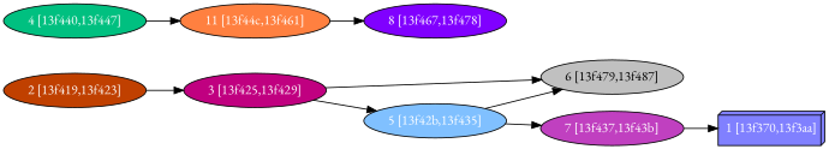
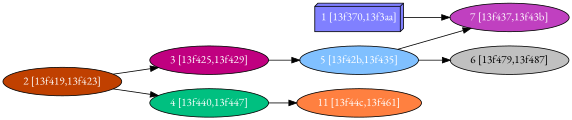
  digraph {
    fontname="EB Garamond"
    rankdir=LR
    node [fontcolor="#ffffff" fontname="EB Garamond" shape=oval style=filled]
    edge [fontname="EB Garamond"]
    n1 [fillcolor="#8080FF" label="1 [13f370,13f3aa]" shape=box3d]
    n2 [fillcolor="#C04000" label="2 [13f419,13f423]"]
    n3 [fillcolor="#C00080" label="3 [13f425,13f429]"]
    n4 [fillcolor="#00C080" label="4 [13f440,13f447]"]
    n5 [fillcolor="#80C0FF" label="5 [13f42b,13f435]"]
    n6 [fillcolor="#C0C0C0" fontcolor="#000000" label="6 [13f479,13f487]"]
    n7 [fillcolor="#FF8040" label="11 [13f44c,13f461]"]
    n8 [fillcolor="#C040C0" label="7 [13f437,13f43b]"]
-   n9 [fillcolor="#8000FF" label="8 [13f467,13f478]"]
    n2 -> n3
+   n2 -> n4
    n3 -> n5
-   n3 -> n6
    n4 -> n7
    n5 -> n6
    n5 -> n8
-   n7 -> n9
-   n8 -> n1
+   n1 -> n8
  }
